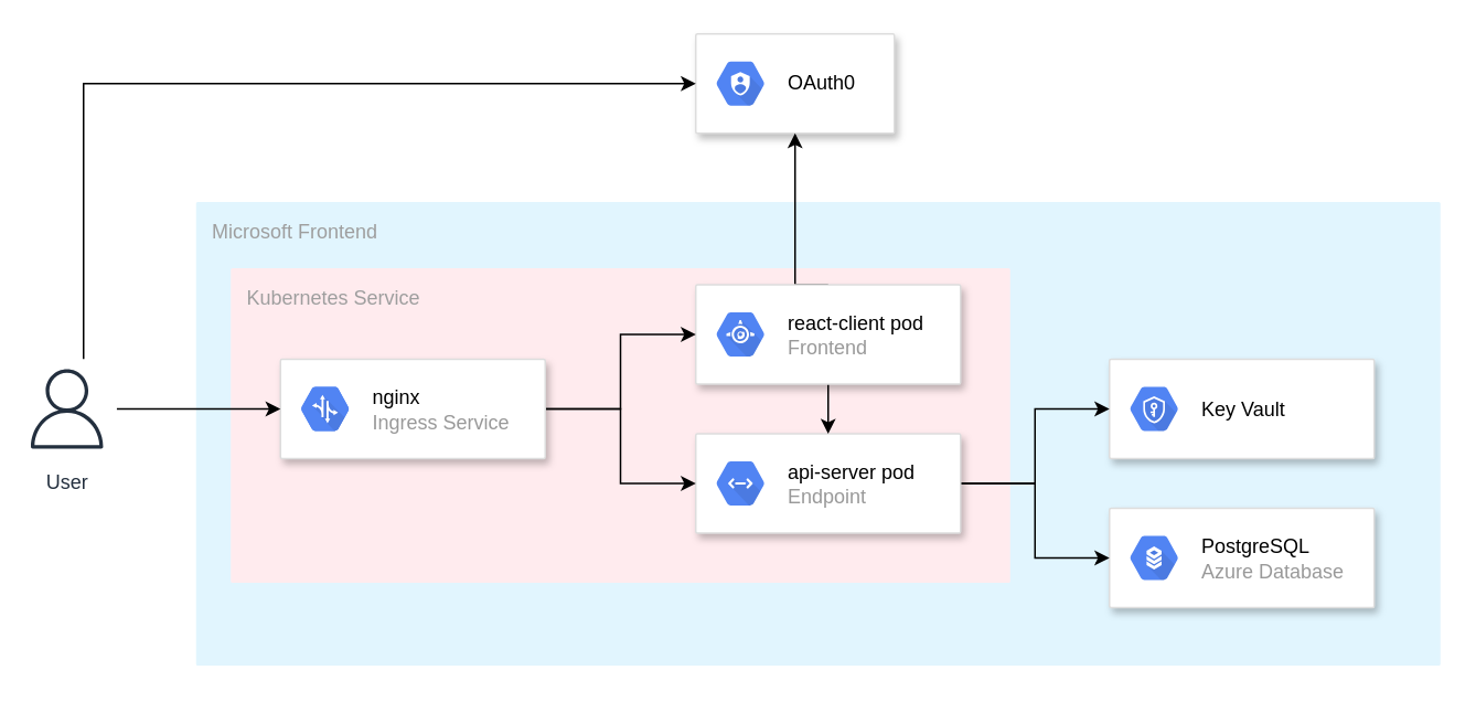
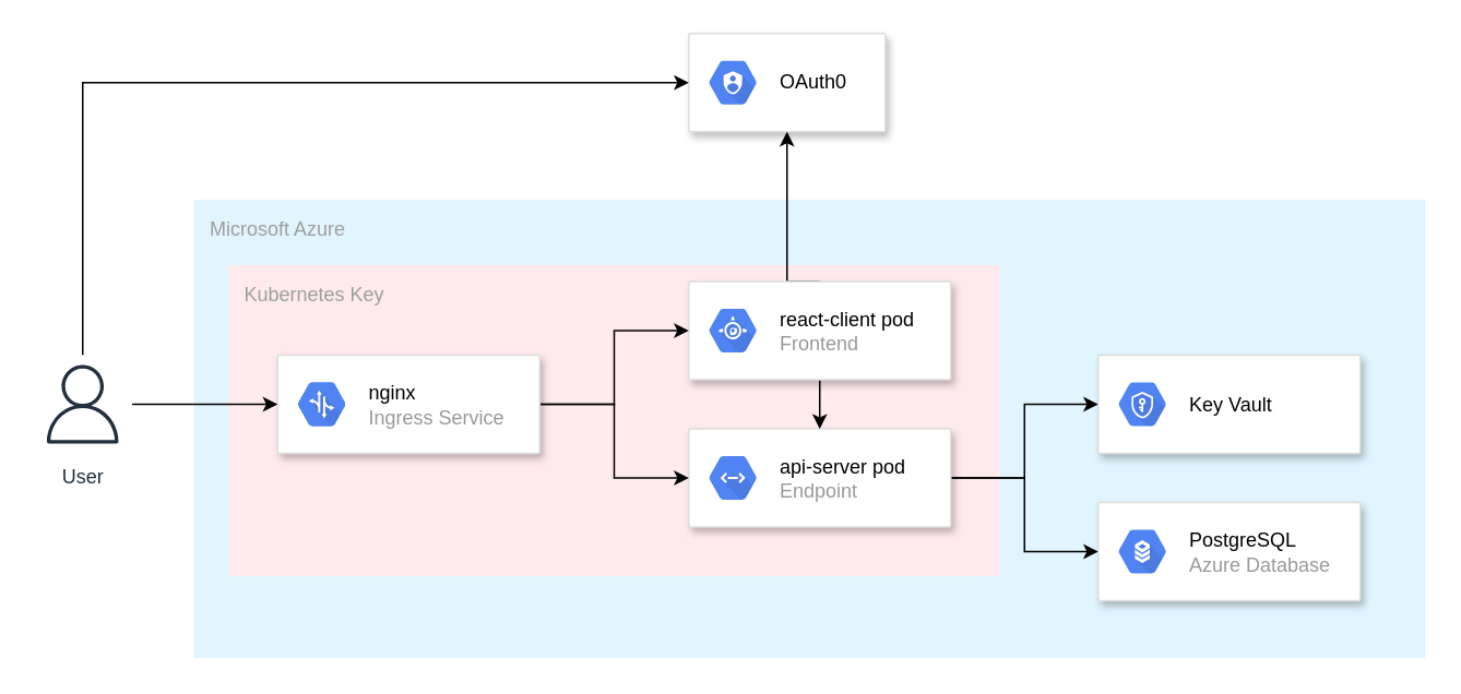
  <mxCell id="0" />
  <mxCell id="1" parent="0" />
- <mxCell id="2" value="Microsoft Frontend" style="sketch=0;points=[[0,0,0],[0.25,0,0],[0.5,0,0],[0.75,0,0],[1,0,0],[1,0.25,0],[1,0.5,0],[1,0.75,0],[1,1,0],[0.75,1,0],[0.5,1,0],[0.25,1,0],[0,1,0],[0,0.75,0],[0,0.5,0],[0,0.25,0]];rounded=1;absoluteArcSize=1;arcSize=2;html=1;strokeColor=none;gradientColor=none;shadow=0;dashed=0;fontSize=12;fontColor=#9E9E9E;align=left;verticalAlign=top;spacing=10;spacingTop=-4;fillColor=#E1F5FE;" vertex="1" parent="1"><mxGeometry x="118" y="121.5" width="752" height="280" as="geometry" /></mxCell>
- <mxCell id="3" value="Kubernetes Service" style="sketch=0;points=[[0,0,0],[0.25,0,0],[0.5,0,0],[0.75,0,0],[1,0,0],[1,0.25,0],[1,0.5,0],[1,0.75,0],[1,1,0],[0.75,1,0],[0.5,1,0],[0.25,1,0],[0,1,0],[0,0.75,0],[0,0.5,0],[0,0.25,0]];rounded=1;absoluteArcSize=1;arcSize=2;html=1;strokeColor=none;gradientColor=none;shadow=0;dashed=0;fontSize=12;fontColor=#9E9E9E;align=left;verticalAlign=top;spacing=10;spacingTop=-4;fillColor=#FFEBEE;" vertex="1" parent="1"><mxGeometry x="139" y="161.5" width="471" height="190" as="geometry" /></mxCell>
+ <mxCell id="2" value="Microsoft Azure" style="sketch=0;points=[[0,0,0],[0.25,0,0],[0.5,0,0],[0.75,0,0],[1,0,0],[1,0.25,0],[1,0.5,0],[1,0.75,0],[1,1,0],[0.75,1,0],[0.5,1,0],[0.25,1,0],[0,1,0],[0,0.75,0],[0,0.5,0],[0,0.25,0]];rounded=1;absoluteArcSize=1;arcSize=2;html=1;strokeColor=none;gradientColor=none;shadow=0;dashed=0;fontSize=12;fontColor=#9E9E9E;align=left;verticalAlign=top;spacing=10;spacingTop=-4;fillColor=#E1F5FE;" vertex="1" parent="1"><mxGeometry x="118" y="121.5" width="752" height="280" as="geometry" /></mxCell>
+ <mxCell id="3" value="Kubernetes Key" style="sketch=0;points=[[0,0,0],[0.25,0,0],[0.5,0,0],[0.75,0,0],[1,0,0],[1,0.25,0],[1,0.5,0],[1,0.75,0],[1,1,0],[0.75,1,0],[0.5,1,0],[0.25,1,0],[0,1,0],[0,0.75,0],[0,0.5,0],[0,0.25,0]];rounded=1;absoluteArcSize=1;arcSize=2;html=1;strokeColor=none;gradientColor=none;shadow=0;dashed=0;fontSize=12;fontColor=#9E9E9E;align=left;verticalAlign=top;spacing=10;spacingTop=-4;fillColor=#FFEBEE;" vertex="1" parent="1"><mxGeometry x="139" y="161.5" width="471" height="190" as="geometry" /></mxCell>
  <mxCell id="4" value="" style="strokeColor=#dddddd;shadow=1;strokeWidth=1;rounded=1;absoluteArcSize=1;arcSize=2;" vertex="1" parent="1"><mxGeometry x="420" y="20" width="120" height="60" as="geometry" /></mxCell>
  <mxCell id="5" value="&lt;font color=&quot;#000000&quot;&gt;OAuth0&lt;/font&gt;" style="sketch=0;dashed=0;connectable=0;html=1;fillColor=#5184F3;strokeColor=none;shape=mxgraph.gcp2.hexIcon;prIcon=cloud_iam;part=1;labelPosition=right;verticalLabelPosition=middle;align=left;verticalAlign=middle;spacingLeft=5;fontColor=#999999;fontSize=12;" vertex="1" parent="4"><mxGeometry y="0.5" width="44" height="39" relative="1" as="geometry"><mxPoint x="5" y="-19.5" as="offset" /></mxGeometry></mxCell>
  <mxCell id="6" value="" style="strokeColor=#dddddd;shadow=1;strokeWidth=1;rounded=1;absoluteArcSize=1;arcSize=2;" vertex="1" parent="1"><mxGeometry x="670" y="306.5" width="160" height="60" as="geometry" /></mxCell>
  <mxCell id="7" value="&lt;font color=&quot;#000000&quot;&gt;PostgreSQL&lt;/font&gt;&lt;br&gt;Azure Database" style="sketch=0;dashed=0;connectable=0;html=1;fillColor=#5184F3;strokeColor=none;shape=mxgraph.gcp2.hexIcon;prIcon=cloud_sql;part=1;labelPosition=right;verticalLabelPosition=middle;align=left;verticalAlign=middle;spacingLeft=5;fontColor=#999999;fontSize=12;" vertex="1" parent="6"><mxGeometry y="0.5" width="44" height="39" relative="1" as="geometry"><mxPoint x="5" y="-19.5" as="offset" /></mxGeometry></mxCell>
  <mxCell id="8" value="" style="strokeColor=#dddddd;shadow=1;strokeWidth=1;rounded=1;absoluteArcSize=1;arcSize=2;" vertex="1" parent="1"><mxGeometry x="670" y="216.5" width="160" height="60" as="geometry" /></mxCell>
  <mxCell id="9" value="&lt;font color=&quot;#000000&quot;&gt;Key Vault&lt;/font&gt;" style="sketch=0;dashed=0;connectable=0;html=1;fillColor=#5184F3;strokeColor=none;shape=mxgraph.gcp2.hexIcon;prIcon=key_management_service;part=1;labelPosition=right;verticalLabelPosition=middle;align=left;verticalAlign=middle;spacingLeft=5;fontColor=#999999;fontSize=12;" vertex="1" parent="8"><mxGeometry y="0.5" width="44" height="39" relative="1" as="geometry"><mxPoint x="5" y="-19.5" as="offset" /></mxGeometry></mxCell>
  <mxCell id="10" style="edgeStyle=orthogonalEdgeStyle;rounded=0;orthogonalLoop=1;jettySize=auto;html=1;exitX=1;exitY=0.5;exitDx=0;exitDy=0;entryX=0;entryY=0.5;entryDx=0;entryDy=0;fontColor=#000000;" edge="1" parent="1" source="12" target="8"><mxGeometry relative="1" as="geometry" /></mxCell>
  <mxCell id="11" style="edgeStyle=orthogonalEdgeStyle;rounded=0;orthogonalLoop=1;jettySize=auto;html=1;exitX=1;exitY=0.5;exitDx=0;exitDy=0;entryX=0;entryY=0.5;entryDx=0;entryDy=0;fontColor=#000000;" edge="1" parent="1" source="12" target="6"><mxGeometry relative="1" as="geometry" /></mxCell>
  <mxCell id="12" value="" style="strokeColor=#dddddd;shadow=1;strokeWidth=1;rounded=1;absoluteArcSize=1;arcSize=2;" vertex="1" parent="1"><mxGeometry x="420" y="261.5" width="160" height="60" as="geometry" /></mxCell>
  <mxCell id="13" value="&lt;font color=&quot;#000000&quot;&gt;api-server pod&lt;/font&gt;&lt;br&gt;Endpoint" style="sketch=0;dashed=0;connectable=0;html=1;fillColor=#5184F3;strokeColor=none;shape=mxgraph.gcp2.hexIcon;prIcon=cloud_endpoints;part=1;labelPosition=right;verticalLabelPosition=middle;align=left;verticalAlign=middle;spacingLeft=5;fontColor=#999999;fontSize=12;" vertex="1" parent="12"><mxGeometry y="0.5" width="44" height="39" relative="1" as="geometry"><mxPoint x="5" y="-19.5" as="offset" /></mxGeometry></mxCell>
  <mxCell id="14" style="edgeStyle=orthogonalEdgeStyle;rounded=0;orthogonalLoop=1;jettySize=auto;html=1;exitX=0.5;exitY=1;exitDx=0;exitDy=0;entryX=0.5;entryY=0;entryDx=0;entryDy=0;fontColor=#000000;" edge="1" parent="1" source="16" target="12"><mxGeometry relative="1" as="geometry" /></mxCell>
  <mxCell id="15" style="edgeStyle=orthogonalEdgeStyle;rounded=0;orthogonalLoop=1;jettySize=auto;html=1;exitX=0.5;exitY=0;exitDx=0;exitDy=0;entryX=0.5;entryY=1;entryDx=0;entryDy=0;fontColor=#000000;" edge="1" parent="1" source="16" target="4"><mxGeometry relative="1" as="geometry"><Array as="points"><mxPoint x="480" y="171" /></Array></mxGeometry></mxCell>
  <mxCell id="16" value="" style="strokeColor=#dddddd;shadow=1;strokeWidth=1;rounded=1;absoluteArcSize=1;arcSize=2;" vertex="1" parent="1"><mxGeometry x="420" y="171.5" width="160" height="60" as="geometry" /></mxCell>
  <mxCell id="17" value="&lt;font color=&quot;#000000&quot;&gt;react-client pod&lt;/font&gt;&lt;br&gt;Frontend" style="sketch=0;dashed=0;connectable=0;html=1;fillColor=#5184F3;strokeColor=none;shape=mxgraph.gcp2.hexIcon;prIcon=app_engine;part=1;labelPosition=right;verticalLabelPosition=middle;align=left;verticalAlign=middle;spacingLeft=5;fontColor=#999999;fontSize=12;" vertex="1" parent="16"><mxGeometry y="0.5" width="44" height="39" relative="1" as="geometry"><mxPoint x="5" y="-19.5" as="offset" /></mxGeometry></mxCell>
  <mxCell id="18" style="edgeStyle=orthogonalEdgeStyle;rounded=0;orthogonalLoop=1;jettySize=auto;html=1;exitX=1;exitY=0.5;exitDx=0;exitDy=0;entryX=0;entryY=0.5;entryDx=0;entryDy=0;fontColor=#000000;" edge="1" parent="1" source="20" target="16"><mxGeometry relative="1" as="geometry" /></mxCell>
  <mxCell id="19" style="edgeStyle=orthogonalEdgeStyle;rounded=0;orthogonalLoop=1;jettySize=auto;html=1;exitX=1;exitY=0.5;exitDx=0;exitDy=0;entryX=0;entryY=0.5;entryDx=0;entryDy=0;fontColor=#000000;" edge="1" parent="1" source="20" target="12"><mxGeometry relative="1" as="geometry" /></mxCell>
  <mxCell id="20" value="" style="strokeColor=#dddddd;shadow=1;strokeWidth=1;rounded=1;absoluteArcSize=1;arcSize=2;" vertex="1" parent="1"><mxGeometry x="169" y="216.5" width="160" height="60" as="geometry" /></mxCell>
  <mxCell id="21" value="&lt;font color=&quot;#000000&quot;&gt;&lt;span&gt;nginx&lt;/span&gt;&lt;/font&gt;&lt;br&gt;Ingress Service" style="sketch=0;dashed=0;connectable=0;html=1;fillColor=#5184F3;strokeColor=none;shape=mxgraph.gcp2.hexIcon;prIcon=app_engine;part=1;labelPosition=right;verticalLabelPosition=middle;align=left;verticalAlign=middle;spacingLeft=5;fontColor=#999999;fontSize=12;" vertex="1" parent="20"><mxGeometry y="0.5" width="44" height="39" relative="1" as="geometry"><mxPoint x="5" y="-19.5" as="offset" /></mxGeometry></mxCell>
  <mxCell id="22" value="" style="sketch=0;html=1;fillColor=#5184F3;strokeColor=none;verticalAlign=top;labelPosition=center;verticalLabelPosition=bottom;align=center;spacingTop=-6;fontSize=11;fontStyle=1;fontColor=#999999;shape=mxgraph.gcp2.hexIcon;prIcon=traffic_director" vertex="1" parent="20"><mxGeometry x="5" y="10.5" width="44" height="39" as="geometry" /></mxCell>
  <mxCell id="23" style="edgeStyle=orthogonalEdgeStyle;rounded=0;orthogonalLoop=1;jettySize=auto;html=1;entryX=0;entryY=0.5;entryDx=0;entryDy=0;fontColor=#000000;" edge="1" parent="1" source="25" target="20"><mxGeometry relative="1" as="geometry" /></mxCell>
  <mxCell id="24" style="edgeStyle=orthogonalEdgeStyle;rounded=0;orthogonalLoop=1;jettySize=auto;html=1;entryX=0;entryY=0.5;entryDx=0;entryDy=0;fontColor=#000000;" edge="1" parent="1" source="25" target="4"><mxGeometry relative="1" as="geometry"><Array as="points"><mxPoint x="50" y="50.5" /></Array></mxGeometry></mxCell>
- <mxCell id="25" value="User" style="sketch=0;outlineConnect=0;fontColor=#232F3E;gradientColor=none;strokeColor=#232F3E;fillColor=#ffffff;dashed=0;verticalLabelPosition=bottom;verticalAlign=top;align=center;html=1;fontSize=12;fontStyle=0;aspect=fixed;shape=mxgraph.aws4.resourceIcon;resIcon=mxgraph.aws4.user;" vertex="1" parent="1"><mxGeometry x="10" y="216.5" width="60" height="60" as="geometry" /></mxCell>
+ <mxCell id="25" value="User" style="sketch=0;outlineConnect=0;fontColor=#232F3E;gradientColor=none;strokeColor=#232F3E;fillColor=#ffffff;dashed=0;verticalLabelPosition=bottom;verticalAlign=top;align=center;html=1;fontSize=12;fontStyle=0;aspect=fixed;shape=mxgraph.aws4.resourceIcon;resIcon=mxgraph.aws4.user;" vertex="1" parent="1"><mxGeometry x="20" y="216.5" width="60" height="60" as="geometry" /></mxCell>
